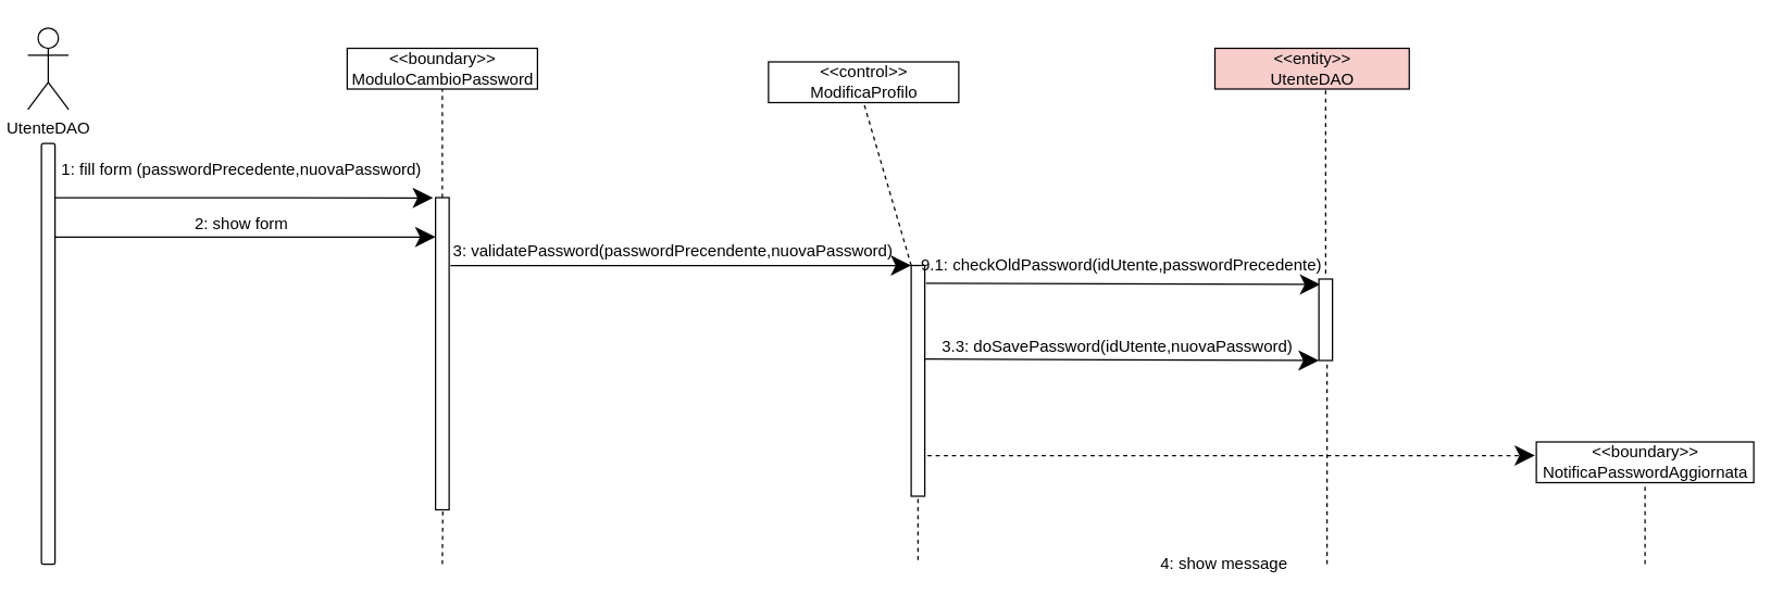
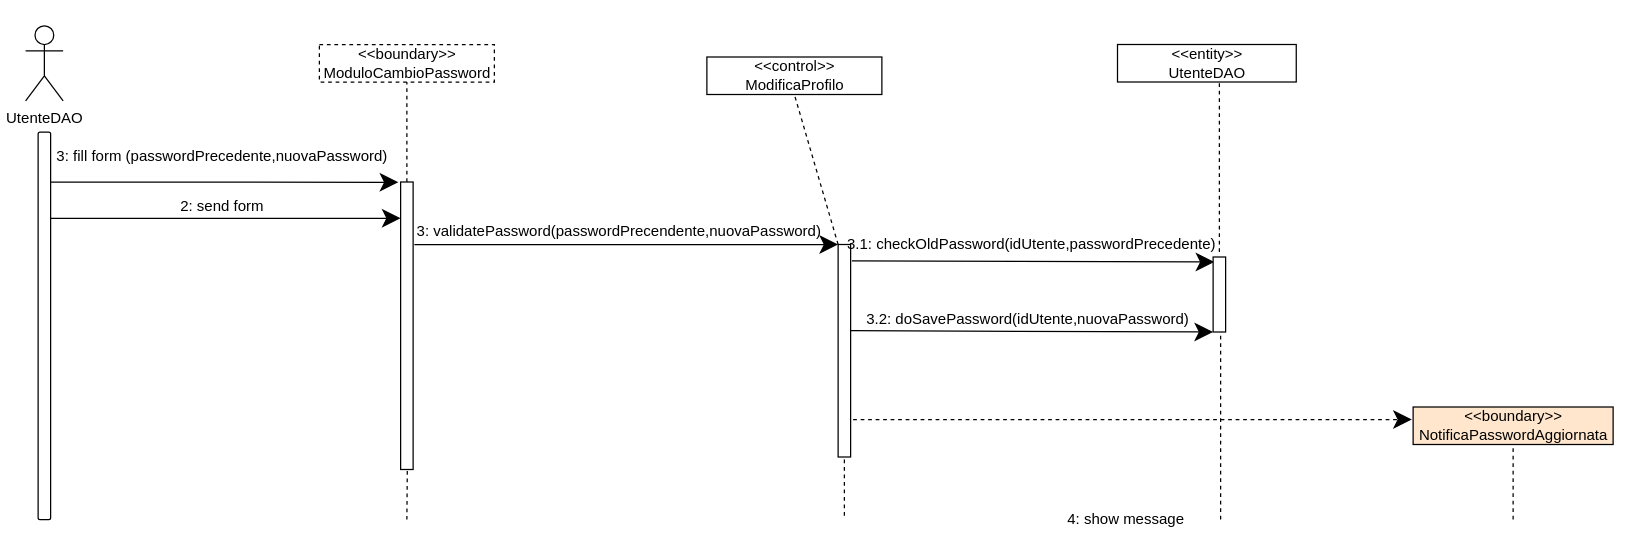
  <mxCell id="0" />
  <mxCell id="1" parent="0" />
  <mxCell id="2" value="UtenteDAO" style="shape=umlActor;verticalLabelPosition=bottom;verticalAlign=top;html=1;outlineConnect=0;" parent="1" vertex="1"><mxGeometry x="20" y="20" width="30" height="60" as="geometry" /></mxCell>
  <mxCell id="3" value="" style="html=1;points=[];perimeter=orthogonalPerimeter;rounded=1;" parent="1" vertex="1"><mxGeometry x="30" y="105" width="10" height="310" as="geometry" /></mxCell>
- <mxCell id="4" value="&lt;div&gt;&amp;lt;&amp;lt;boundary&amp;gt;&amp;gt;&lt;/div&gt;&lt;div&gt;ModuloCambioPassword&lt;br&gt;&lt;/div&gt;" style="html=1;rounded=0;" parent="1" vertex="1"><mxGeometry x="255" y="35" width="140" height="30" as="geometry" /></mxCell>
+ <mxCell id="4" value="&lt;div&gt;&amp;lt;&amp;lt;boundary&amp;gt;&amp;gt;&lt;/div&gt;&lt;div&gt;ModuloCambioPassword&lt;br&gt;&lt;/div&gt;" style="html=1;rounded=0;dashed=1;" parent="1" vertex="1"><mxGeometry x="255" y="35" width="140" height="30" as="geometry" /></mxCell>
  <mxCell id="5" value="" style="edgeStyle=orthogonalEdgeStyle;rounded=0;orthogonalLoop=1;jettySize=auto;html=1;strokeColor=none;" parent="1" source="8" target="4" edge="1"><mxGeometry relative="1" as="geometry" /></mxCell>
  <mxCell id="6" value="" style="edgeStyle=orthogonalEdgeStyle;orthogonalLoop=1;jettySize=auto;html=1;strokeColor=#000000;rounded=0;dashed=1;endArrow=none;endFill=0;" parent="1" source="8" target="4" edge="1"><mxGeometry relative="1" as="geometry" /></mxCell>
  <mxCell id="7" value="" style="edgeStyle=orthogonalEdgeStyle;rounded=0;orthogonalLoop=1;jettySize=auto;html=1;dashed=1;endArrow=none;endFill=0;strokeColor=#000000;exitX=0.533;exitY=1.005;exitDx=0;exitDy=0;exitPerimeter=0;" parent="1" source="8" edge="1"><mxGeometry relative="1" as="geometry"><mxPoint x="325" y="415" as="targetPoint" /></mxGeometry></mxCell>
  <mxCell id="8" value="" style="html=1;points=[];perimeter=orthogonalPerimeter;rounded=0;arcSize=50;" parent="1" vertex="1"><mxGeometry x="320" y="145" width="10" height="230" as="geometry" /></mxCell>
  <mxCell id="9" value="&lt;div&gt;&amp;lt;&amp;lt;control&amp;gt;&amp;gt;&lt;/div&gt;ModificaProfilo" style="html=1;rounded=0;" parent="1" vertex="1"><mxGeometry x="565" y="45" width="140" height="30" as="geometry" /></mxCell>
- <mxCell id="10" value="&lt;div&gt;&amp;lt;&amp;lt;boundary&amp;gt;&amp;gt;&lt;/div&gt;&lt;div&gt;NotificaPasswordAggiornata&lt;br&gt;&lt;/div&gt;" style="html=1;rounded=0;" parent="1" vertex="1"><mxGeometry x="1130" y="325" width="160" height="30" as="geometry" /></mxCell>
+ <mxCell id="10" value="&lt;div&gt;&amp;lt;&amp;lt;boundary&amp;gt;&amp;gt;&lt;/div&gt;&lt;div&gt;NotificaPasswordAggiornata&lt;br&gt;&lt;/div&gt;" style="html=1;rounded=0;fillColor=#ffe6cc;" parent="1" vertex="1"><mxGeometry x="1130" y="325" width="160" height="30" as="geometry" /></mxCell>
  <mxCell id="11" value="" style="endArrow=classic;endFill=1;endSize=12;html=1;strokeColor=#000000;rounded=1;entryX=-0.18;entryY=0.001;entryDx=0;entryDy=0;entryPerimeter=0;" parent="1" target="8" edge="1"><mxGeometry width="160" relative="1" as="geometry"><mxPoint x="40" y="145" as="sourcePoint" /><mxPoint x="280" y="155" as="targetPoint" /></mxGeometry></mxCell>
- <mxCell id="12" value="1: fill form (passwordPrecedente,nuovaPassword)" style="text;html=1;strokeColor=none;fillColor=none;align=center;verticalAlign=middle;whiteSpace=wrap;rounded=0;dashed=1;" parent="1" vertex="1"><mxGeometry x="40" y="115" width="275" height="20" as="geometry" /></mxCell>
+ <mxCell id="12" value="3: fill form (passwordPrecedente,nuovaPassword)" style="text;html=1;strokeColor=none;fillColor=none;align=center;verticalAlign=middle;whiteSpace=wrap;rounded=0;dashed=1;" parent="1" vertex="1"><mxGeometry x="40" y="115" width="275" height="20" as="geometry" /></mxCell>
  <mxCell id="13" value="3: validatePassword(passwordPrecendente,nuovaPassword)" style="text;html=1;strokeColor=none;fillColor=none;align=center;verticalAlign=middle;whiteSpace=wrap;rounded=0;dashed=1;" parent="1" vertex="1"><mxGeometry x="310" y="175" width="370" height="20" as="geometry" /></mxCell>
  <mxCell id="14" value="" style="endArrow=classic;endFill=1;endSize=12;html=1;strokeColor=#000000;rounded=1;entryX=0;entryY=0.5;entryDx=0;entryDy=0;" parent="1" target="18" edge="1"><mxGeometry width="160" relative="1" as="geometry"><mxPoint x="331" y="195" as="sourcePoint" /><mxPoint x="510" y="175" as="targetPoint" /></mxGeometry></mxCell>
  <mxCell id="15" value="" style="endArrow=classic;endFill=1;endSize=12;html=1;strokeColor=#000000;rounded=1;entryX=0.1;entryY=0.067;entryDx=0;entryDy=0;entryPerimeter=0;" parent="1" target="22" edge="1"><mxGeometry width="160" relative="1" as="geometry"><mxPoint x="681" y="208" as="sourcePoint" /><mxPoint x="967" y="208" as="targetPoint" /><Array as="points" /></mxGeometry></mxCell>
  <mxCell id="16" value="" style="endArrow=none;html=1;dashed=1;strokeColor=#000000;entryX=0.5;entryY=1;entryDx=0;entryDy=0;" parent="1" source="17" target="9" edge="1"><mxGeometry width="50" height="50" relative="1" as="geometry"><mxPoint x="495" y="205" as="sourcePoint" /><mxPoint x="450" y="155" as="targetPoint" /></mxGeometry></mxCell>
  <mxCell id="17" value="" style="html=1;points=[];perimeter=orthogonalPerimeter;rounded=0;arcSize=50;" parent="1" vertex="1"><mxGeometry x="670" y="195" width="10" height="170" as="geometry" /></mxCell>
- <mxCell id="18" value="9.1: checkOldPassword(idUtente,passwordPrecedente) " style="text;html=1;strokeColor=none;fillColor=none;align=center;verticalAlign=middle;whiteSpace=wrap;rounded=0;dashed=1;" parent="1" vertex="1"><mxGeometry x="670" y="175" width="310" height="40" as="geometry" /></mxCell>
+ <mxCell id="18" value="3.1: checkOldPassword(idUtente,passwordPrecedente) " style="text;html=1;strokeColor=none;fillColor=none;align=center;verticalAlign=middle;whiteSpace=wrap;rounded=0;dashed=1;" parent="1" vertex="1"><mxGeometry x="670" y="175" width="310" height="40" as="geometry" /></mxCell>
  <mxCell id="19" value="" style="endArrow=none;html=1;dashed=1;strokeColor=#000000;exitX=0.5;exitY=1.012;exitDx=0;exitDy=0;exitPerimeter=0;" parent="1" source="17" edge="1"><mxGeometry width="50" height="50" relative="1" as="geometry"><mxPoint x="510" y="295" as="sourcePoint" /><mxPoint x="675" y="415" as="targetPoint" /></mxGeometry></mxCell>
- <mxCell id="20" value="&lt;div&gt;&amp;lt;&amp;lt;entity&amp;gt;&amp;gt;&lt;/div&gt;&lt;div&gt;UtenteDAO&lt;br&gt;&lt;/div&gt;" style="html=1;rounded=0;fillColor=#f8cecc;" parent="1" vertex="1"><mxGeometry x="893.5" y="35" width="143" height="30" as="geometry" /></mxCell>
+ <mxCell id="20" value="&lt;div&gt;&amp;lt;&amp;lt;entity&amp;gt;&amp;gt;&lt;/div&gt;&lt;div&gt;UtenteDAO&lt;br&gt;&lt;/div&gt;" style="html=1;rounded=0;" parent="1" vertex="1"><mxGeometry x="893.5" y="35" width="143" height="30" as="geometry" /></mxCell>
  <mxCell id="21" value="" style="endArrow=none;html=1;dashed=1;strokeColor=#000000;" parent="1" edge="1"><mxGeometry width="50" height="50" relative="1" as="geometry"><mxPoint x="975" y="201" as="sourcePoint" /><mxPoint x="975" y="65" as="targetPoint" /><Array as="points" /></mxGeometry></mxCell>
  <mxCell id="22" value="" style="html=1;points=[];perimeter=orthogonalPerimeter;rounded=0;arcSize=50;" parent="1" vertex="1"><mxGeometry x="970" y="205" width="10" height="60" as="geometry" /></mxCell>
  <mxCell id="23" style="edgeStyle=orthogonalEdgeStyle;rounded=0;orthogonalLoop=1;jettySize=auto;html=1;exitX=0.5;exitY=1;exitDx=0;exitDy=0;endArrow=classic;endFill=1;" parent="1" source="10" target="10" edge="1"><mxGeometry relative="1" as="geometry" /></mxCell>
  <mxCell id="24" value="" style="endArrow=classic;endFill=1;endSize=12;html=1;strokeColor=#000000;rounded=1;dashed=1;" parent="1" edge="1"><mxGeometry width="160" relative="1" as="geometry"><mxPoint x="682" y="335" as="sourcePoint" /><mxPoint x="1129" y="335" as="targetPoint" /><Array as="points" /></mxGeometry></mxCell>
  <mxCell id="25" value="4: show message" style="text;html=1;align=center;verticalAlign=middle;resizable=0;points=[];autosize=1;" parent="1" vertex="1"><mxGeometry x="845" y="405" width="110" height="20" as="geometry" /></mxCell>
  <mxCell id="26" value="" style="endArrow=classic;endFill=1;endSize=12;html=1;strokeColor=#000000;rounded=1;entryX=0.1;entryY=0.067;entryDx=0;entryDy=0;entryPerimeter=0;" parent="1" edge="1"><mxGeometry width="160" relative="1" as="geometry"><mxPoint x="680" y="263.98" as="sourcePoint" /><mxPoint x="970" y="265" as="targetPoint" /><Array as="points" /></mxGeometry></mxCell>
  <mxCell id="27" value="" style="endArrow=none;html=1;entryX=0.6;entryY=1.05;entryDx=0;entryDy=0;entryPerimeter=0;dashed=1;" parent="1" target="22" edge="1"><mxGeometry width="50" height="50" relative="1" as="geometry"><mxPoint x="976" y="415" as="sourcePoint" /><mxPoint x="850" y="215" as="targetPoint" /></mxGeometry></mxCell>
- <mxCell id="28" value="3.3: doSavePassword(idUtente,nuovaPassword) " style="text;html=1;strokeColor=none;fillColor=none;align=center;verticalAlign=middle;whiteSpace=wrap;rounded=0;dashed=1;" parent="1" vertex="1"><mxGeometry x="667" y="235" width="310" height="40" as="geometry" /></mxCell>
+ <mxCell id="28" value="3.2: doSavePassword(idUtente,nuovaPassword) " style="text;html=1;strokeColor=none;fillColor=none;align=center;verticalAlign=middle;whiteSpace=wrap;rounded=0;dashed=1;" parent="1" vertex="1"><mxGeometry x="667" y="235" width="310" height="40" as="geometry" /></mxCell>
  <mxCell id="29" value="" style="endArrow=classic;endFill=1;endSize=12;html=1;strokeColor=#000000;rounded=1;" parent="1" edge="1"><mxGeometry width="160" relative="1" as="geometry"><mxPoint x="40" y="174" as="sourcePoint" /><mxPoint x="320" y="174" as="targetPoint" /></mxGeometry></mxCell>
- <mxCell id="30" value="2: show form" style="text;html=1;strokeColor=none;fillColor=none;align=center;verticalAlign=middle;whiteSpace=wrap;rounded=0;dashed=1;" parent="1" vertex="1"><mxGeometry x="40" y="155" width="275" height="20" as="geometry" /></mxCell>
+ <mxCell id="30" value="2: send form" style="text;html=1;strokeColor=none;fillColor=none;align=center;verticalAlign=middle;whiteSpace=wrap;rounded=0;dashed=1;" parent="1" vertex="1"><mxGeometry x="40" y="155" width="275" height="20" as="geometry" /></mxCell>
  <mxCell id="31" value="" style="endArrow=none;html=1;dashed=1;strokeColor=#000000;entryX=0.5;entryY=1;entryDx=0;entryDy=0;" parent="1" target="10" edge="1"><mxGeometry width="50" height="50" relative="1" as="geometry"><mxPoint x="1210" y="415" as="sourcePoint" /><mxPoint x="1205" y="415" as="targetPoint" /></mxGeometry></mxCell>
